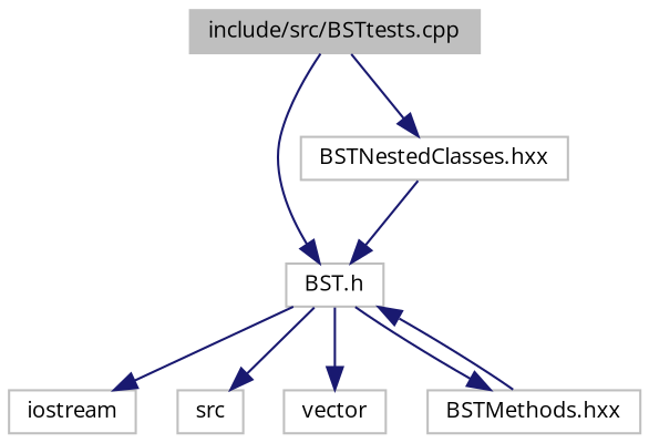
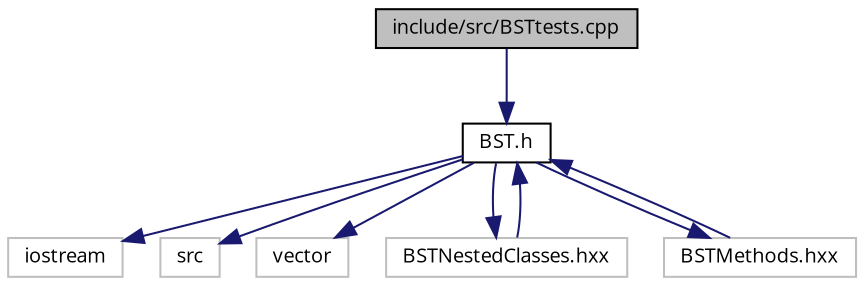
  digraph {
    fontname="Open Sans"
    node [color=grey75 fillcolor=white fontname="Open Sans" fontsize=10 shape=record style=filled]
    edge [color=midnightblue fontname="Open Sans" fontsize=10 labelfontname=Helvetica labelfontsize=10 style=solid]
-   n1 [fillcolor=grey75 fontcolor=black height=0.2 label="include/src/BSTtests.cpp" width=0.4]
-   n2 [height=0.2 label="BST.h" width=0.4]
+   n1 [color=black fillcolor=grey75 fontcolor=black height=0.2 label="include/src/BSTtests.cpp" width=0.4]
+   n2 [color=black height=0.2 label="BST.h" width=0.4]
    n3 [height=0.2 label=iostream width=0.4]
    n4 [height=0.2 label=src width=0.4]
    n5 [height=0.2 label=vector width=0.4]
    n6 [height=0.2 label="BSTNestedClasses.hxx" width=0.4]
    n7 [height=0.2 label="BSTMethods.hxx" width=0.4]
    n1 -> n2
    n2 -> n3
    n2 -> n4
    n2 -> n5
-   n1 -> n6
+   n2 -> n6
    n2 -> n7
    n6 -> n2
    n7 -> n2
  }
